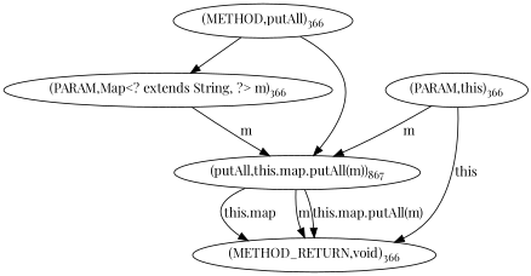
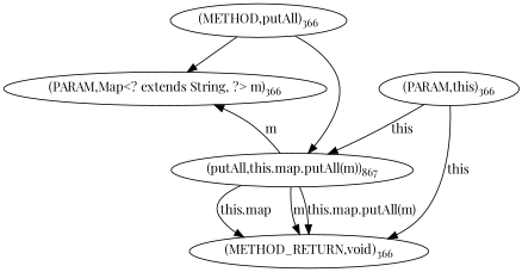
  digraph {
    fontname="Playfair Display"
    node [fontname="Playfair Display"]
    edge [fontname="Playfair Display"]
    n1 [label=<(METHOD,putAll)<SUB>366</SUB>>]
    n2 [label=<(PARAM,Map&lt;? extends String, ?&gt; m)<SUB>366</SUB>>]
    n3 [label=<(putAll,this.map.putAll(m))<SUB>867</SUB>>]
    n4 [label=<(PARAM,this)<SUB>366</SUB>>]
    n5 [label=<(METHOD_RETURN,void)<SUB>366</SUB>>]
    n1 -> n2
    n1 -> n3
-   n2 -> n3 [label=m]
+   n3 -> n2 [label=m]
    n3 -> n5 [label="this.map"]
    n3 -> n5 [label=m]
    n3 -> n5 [label="this.map.putAll(m)"]
-   n4 -> n3 [label=m]
+   n4 -> n3 [label=this]
    n4 -> n5 [label=this]
  }
